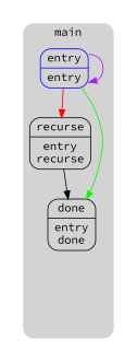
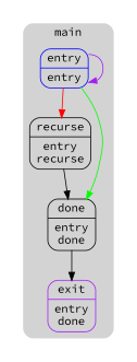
  digraph {
    compound=true
    fontname="Source Code Pro"
    node [color=black shape=Mrecord fontname="Source Code Pro"]
    edge [fontname="Source Code Pro"]
    n1 [color=blue label="{entry|entry}"]
    n2 [label="{recurse|entry\nrecurse}"]
    n3 [label="{done|entry\ndone}"]
+   n4 [color=purple label="{exit|entry\ndone}"]
    subgraph cluster_1 {
      peripheries=0
      subgraph cluster_2 {
        peripheries=0
        subgraph cluster_3 {
          bgcolor=lightgray
          color=darkgray
          label=main
          peripheries=0
          style=rounded
          n1
          n2
          n3
+         n4
        }
      }
    }
    n1 -> n1 [color=purple]
    n1 -> n2 [color=red]
    n1 -> n3 [color=green]
    n2 -> n3
+   n3 -> n4 [color=black]
  }
